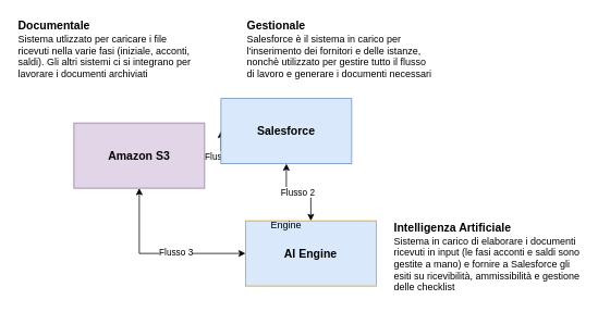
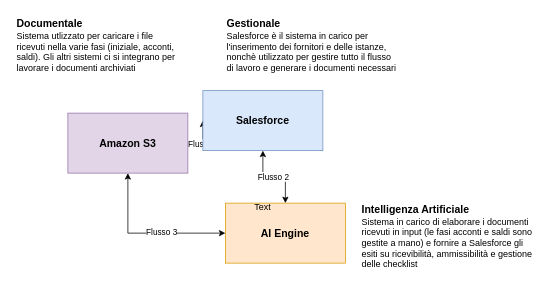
  <mxCell id="0" />
  <mxCell id="1" parent="0" />
  <mxCell id="2" style="edgeStyle=orthogonalEdgeStyle;rounded=0;orthogonalLoop=1;jettySize=auto;html=1;exitX=1;exitY=0.5;exitDx=0;exitDy=0;entryX=0;entryY=0.5;entryDx=0;entryDy=0;startArrow=classic;startFill=1;" edge="1" parent="1" source="6" target="9"><mxGeometry relative="1" as="geometry" /></mxCell>
  <mxCell id="3" value="Flusso 1" style="edgeLabel;html=1;align=center;verticalAlign=middle;resizable=0;points=[];" vertex="1" connectable="0" parent="2"><mxGeometry x="-0.183" relative="1" as="geometry"><mxPoint as="offset" /></mxGeometry></mxCell>
  <mxCell id="4" style="edgeStyle=orthogonalEdgeStyle;rounded=0;orthogonalLoop=1;jettySize=auto;html=1;exitX=0.5;exitY=1;exitDx=0;exitDy=0;entryX=0;entryY=0.5;entryDx=0;entryDy=0;startArrow=classic;startFill=1;" edge="1" parent="1" source="6" target="10"><mxGeometry relative="1" as="geometry" /></mxCell>
  <mxCell id="5" value="Flusso 3" style="edgeLabel;html=1;align=center;verticalAlign=middle;resizable=0;points=[];" vertex="1" connectable="0" parent="4"><mxGeometry x="0.181" y="2" relative="1" as="geometry"><mxPoint as="offset" /></mxGeometry></mxCell>
  <mxCell id="6" value="&lt;b&gt;&lt;font style=&quot;font-size: 14px;&quot;&gt;Amazon S3&lt;/font&gt;&lt;/b&gt;" style="rounded=0;whiteSpace=wrap;html=1;fillColor=#e1d5e7;strokeColor=#9673a6;" vertex="1" parent="1"><mxGeometry x="90" y="150" width="160" height="80" as="geometry" /></mxCell>
  <mxCell id="7" style="edgeStyle=orthogonalEdgeStyle;rounded=0;orthogonalLoop=1;jettySize=auto;html=1;exitX=0.5;exitY=1;exitDx=0;exitDy=0;entryX=0.5;entryY=0;entryDx=0;entryDy=0;startArrow=classic;startFill=1;" edge="1" parent="1" source="9" target="10"><mxGeometry relative="1" as="geometry" /></mxCell>
  <mxCell id="8" value="Flusso 2" style="edgeLabel;html=1;align=center;verticalAlign=middle;resizable=0;points=[];" vertex="1" connectable="0" parent="7"><mxGeometry x="-0.05" y="1" relative="1" as="geometry"><mxPoint as="offset" /></mxGeometry></mxCell>
  <mxCell id="9" value="&lt;b&gt;&lt;font style=&quot;font-size: 14px;&quot;&gt;Salesforce&lt;/font&gt;&lt;/b&gt;" style="rounded=0;whiteSpace=wrap;html=1;fillColor=#dae8fc;strokeColor=#6c8ebf;" vertex="1" parent="1"><mxGeometry x="270" y="120" width="160" height="80" as="geometry" /></mxCell>
- <mxCell id="10" value="&lt;b&gt;&lt;font style=&quot;font-size: 14px;&quot;&gt;AI Engine&lt;/font&gt;&lt;/b&gt;" style="rounded=0;whiteSpace=wrap;html=1;fillColor=#dae8fc;strokeColor=#d79b00;" vertex="1" parent="1"><mxGeometry x="300" y="270" width="160" height="80" as="geometry" /></mxCell>
- <mxCell id="11" value="Engine" style="text;html=1;align=center;verticalAlign=middle;whiteSpace=wrap;rounded=0;" vertex="1" parent="1"><mxGeometry x="320" y="260" width="60" height="30" as="geometry" /></mxCell>
+ <mxCell id="10" value="&lt;b&gt;&lt;font style=&quot;font-size: 14px;&quot;&gt;AI Engine&lt;/font&gt;&lt;/b&gt;" style="rounded=0;whiteSpace=wrap;html=1;fillColor=#ffe6cc;strokeColor=#d79b00;" vertex="1" parent="1"><mxGeometry x="300" y="270" width="160" height="80" as="geometry" /></mxCell>
+ <mxCell id="11" value="Text" style="text;html=1;align=center;verticalAlign=middle;whiteSpace=wrap;rounded=0;" vertex="1" parent="1"><mxGeometry x="320" y="260" width="60" height="30" as="geometry" /></mxCell>
  <mxCell id="12" value="&lt;b&gt;&lt;font style=&quot;font-size: 14px;&quot;&gt;Documentale&lt;/font&gt;&lt;/b&gt;&lt;div&gt;Sistema utlizzato per caricare i file ricevuti nella varie fasi (iniziale, acconti, saldi). Gli altri sistemi ci si integrano per lavorare i documenti archiviati&lt;/div&gt;" style="text;html=1;align=left;verticalAlign=middle;whiteSpace=wrap;rounded=0;" vertex="1" parent="1"><mxGeometry x="20" y="20" width="220" height="80" as="geometry" /></mxCell>
  <mxCell id="13" value="&lt;div&gt;&lt;span style=&quot;font-size: 14px;&quot;&gt;&lt;b&gt;Gestionale&lt;/b&gt;&lt;/span&gt;&lt;/div&gt;&lt;div&gt;Salesforce è il sistema in carico per l'inserimento dei fornitori e delle istanze, nonchè utilizzato per gestire tutto il flusso di lavoro e generare i documenti necessari&lt;/div&gt;" style="text;html=1;align=left;verticalAlign=middle;whiteSpace=wrap;rounded=0;" vertex="1" parent="1"><mxGeometry x="300" y="20" width="230" height="80" as="geometry" /></mxCell>
  <mxCell id="14" value="&lt;div&gt;&lt;span style=&quot;font-size: 14px;&quot;&gt;&lt;b&gt;Intelligenza Artificiale&lt;/b&gt;&lt;/span&gt;&lt;/div&gt;&lt;div&gt;Sistema in carico di elaborare i documenti ricevuti in input (le fasi acconti e saldi sono gestite a mano) e fornire a Salesforce gli esiti su ricevibilità, ammissibilità e gestione delle checklist&lt;/div&gt;" style="text;html=1;align=left;verticalAlign=middle;whiteSpace=wrap;rounded=0;" vertex="1" parent="1"><mxGeometry x="480" y="270" width="230" height="90" as="geometry" /></mxCell>
